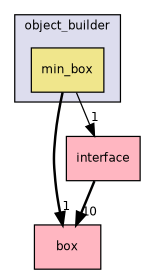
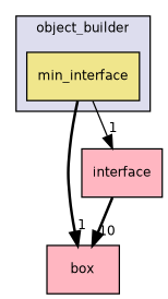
  digraph {
    compound=true
    node [fillcolor=lightpink fontname=Helvetica fontsize=10 shape=box style=filled]
    edge [headlabel=1 labeldistance=1.5 labelfontname=Helvetica labelfontsize=10 style=bold]
-   n1 [fillcolor=khaki label=min_box pencolor=black]
+   n1 [fillcolor=khaki label=min_interface pencolor=black]
    n2 [label=box]
    n3 [label=interface]
    subgraph cluster_1 {
      bgcolor="#ddddee"
      fontname=Helvetica
      fontsize=10
      label=object_builder
      pencolor=black
      n1
    }
    n1 -> n2
    n1 -> n3 [style=solid]
    n3 -> n2 [headlabel=10]
  }
